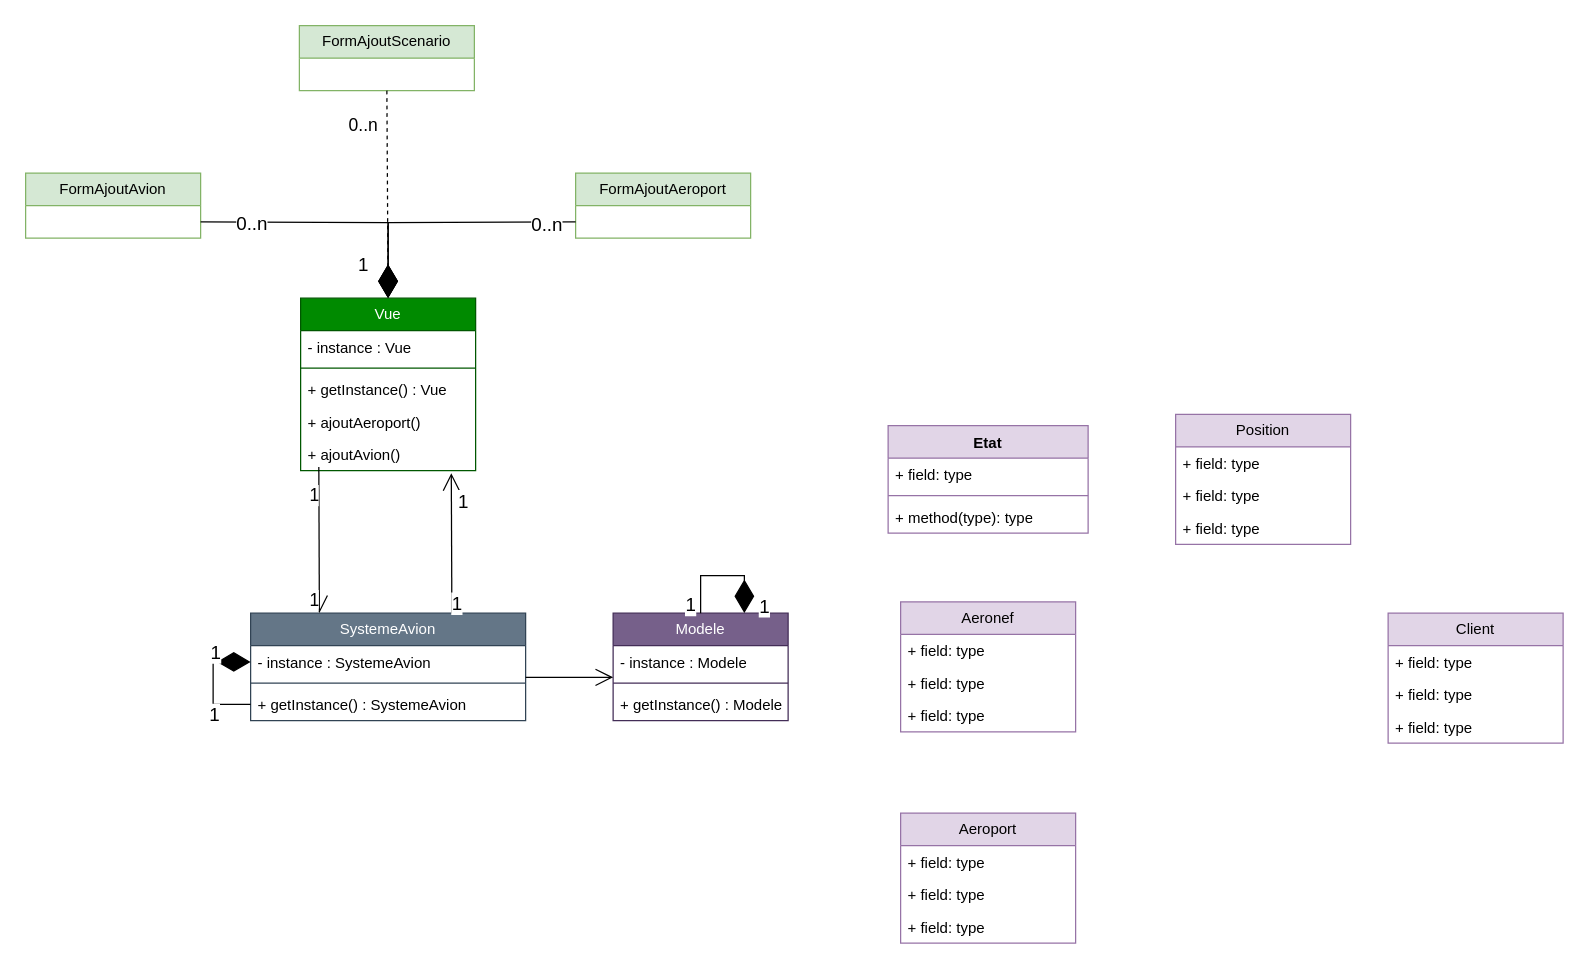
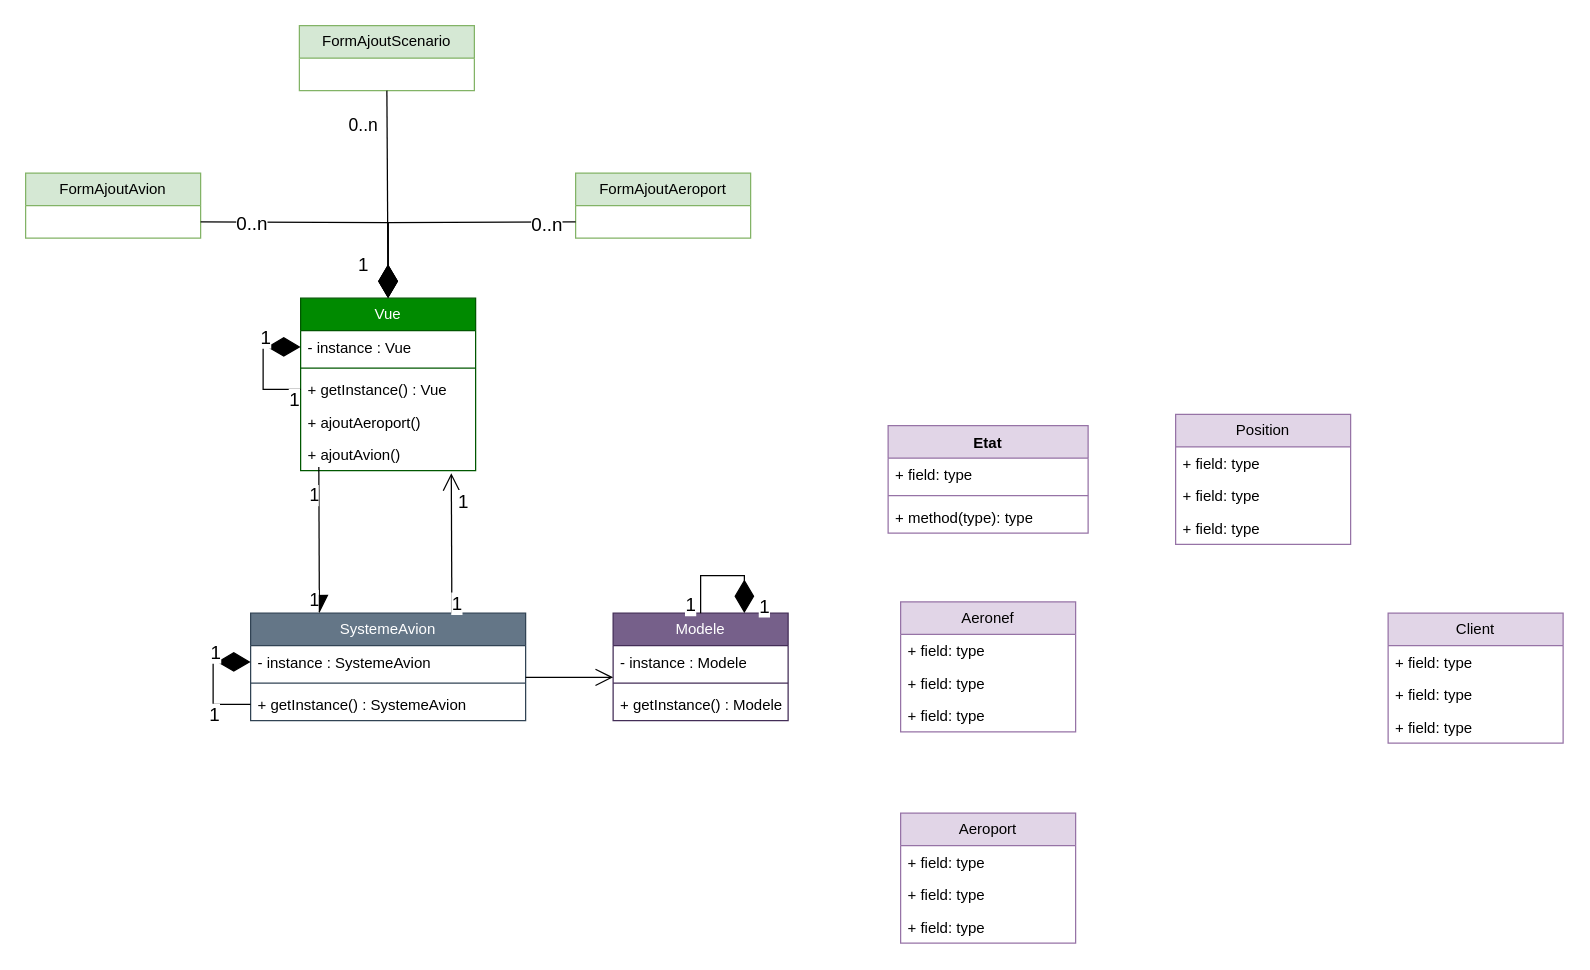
  <mxCell id="0" />
  <mxCell id="1" parent="0" />
  <mxCell id="2" value="SystemeAvion" style="swimlane;fontStyle=0;childLayout=stackLayout;horizontal=1;startSize=26;fillColor=#647687;horizontalStack=0;resizeParent=1;resizeParentMax=0;resizeLast=0;collapsible=1;marginBottom=0;whiteSpace=wrap;html=1;strokeColor=#314354;fontColor=#ffffff;" vertex="1" parent="1"><mxGeometry x="200" y="490" width="220" height="86" as="geometry" /></mxCell>
  <mxCell id="3" value="- instance : SystemeAvion" style="text;strokeColor=none;fillColor=none;align=left;verticalAlign=top;spacingLeft=4;spacingRight=4;overflow=hidden;rotatable=0;points=[[0,0.5],[1,0.5]];portConstraint=eastwest;whiteSpace=wrap;html=1;" vertex="1" parent="2"><mxGeometry y="26" width="220" height="26" as="geometry" /></mxCell>
  <mxCell id="4" value="" style="line;strokeWidth=1;fillColor=none;align=left;verticalAlign=middle;spacingTop=-1;spacingLeft=3;spacingRight=3;rotatable=0;labelPosition=right;points=[];portConstraint=eastwest;strokeColor=inherit;" vertex="1" parent="2"><mxGeometry y="52" width="220" height="8" as="geometry" /></mxCell>
  <mxCell id="5" value="+ getInstance() : SystemeAvion" style="text;strokeColor=none;fillColor=none;align=left;verticalAlign=top;spacingLeft=4;spacingRight=4;overflow=hidden;rotatable=0;points=[[0,0.5],[1,0.5]];portConstraint=eastwest;whiteSpace=wrap;html=1;" vertex="1" parent="2"><mxGeometry y="60" width="220" height="26" as="geometry" /></mxCell>
  <mxCell id="6" value="" style="endArrow=diamondThin;endFill=1;endSize=24;html=1;rounded=0;exitX=0;exitY=0.5;exitDx=0;exitDy=0;edgeStyle=orthogonalEdgeStyle;entryX=0;entryY=0.5;entryDx=0;entryDy=0;" edge="1" parent="2" source="5" target="3"><mxGeometry width="160" relative="1" as="geometry"><mxPoint x="-180" y="30" as="sourcePoint" /><mxPoint x="-70" y="40" as="targetPoint" /><Array as="points"><mxPoint x="-30" y="73" /><mxPoint x="-30" y="39" /></Array></mxGeometry></mxCell>
  <mxCell id="7" value="1" style="edgeLabel;html=1;align=center;verticalAlign=middle;resizable=0;points=[];fontSize=15;" vertex="1" connectable="0" parent="6"><mxGeometry x="-0.617" y="-3" relative="1" as="geometry"><mxPoint x="-12" y="10" as="offset" /></mxGeometry></mxCell>
  <mxCell id="8" value="1" style="edgeLabel;html=1;align=center;verticalAlign=middle;resizable=0;points=[];fontSize=15;" vertex="1" connectable="0" parent="6"><mxGeometry x="0.564" y="2" relative="1" as="geometry"><mxPoint x="-9" y="-7" as="offset" /></mxGeometry></mxCell>
  <mxCell id="9" value="Vue" style="swimlane;fontStyle=0;childLayout=stackLayout;horizontal=1;startSize=26;fillColor=#008a00;horizontalStack=0;resizeParent=1;resizeParentMax=0;resizeLast=0;collapsible=1;marginBottom=0;whiteSpace=wrap;html=1;strokeColor=#005700;fontColor=#ffffff;" vertex="1" parent="1"><mxGeometry x="240" y="238" width="140" height="138" as="geometry" /></mxCell>
  <mxCell id="10" value="- instance : Vue" style="text;strokeColor=none;fillColor=none;align=left;verticalAlign=top;spacingLeft=4;spacingRight=4;overflow=hidden;rotatable=0;points=[[0,0.5],[1,0.5]];portConstraint=eastwest;whiteSpace=wrap;html=1;" vertex="1" parent="9"><mxGeometry y="26" width="140" height="26" as="geometry" /></mxCell>
  <mxCell id="11" value="" style="line;strokeWidth=1;fillColor=none;align=left;verticalAlign=middle;spacingTop=-1;spacingLeft=3;spacingRight=3;rotatable=0;labelPosition=right;points=[];portConstraint=eastwest;strokeColor=inherit;" vertex="1" parent="9"><mxGeometry y="52" width="140" height="8" as="geometry" /></mxCell>
  <mxCell id="12" value="+ getInstance() : Vue" style="text;strokeColor=none;fillColor=none;align=left;verticalAlign=top;spacingLeft=4;spacingRight=4;overflow=hidden;rotatable=0;points=[[0,0.5],[1,0.5]];portConstraint=eastwest;whiteSpace=wrap;html=1;" vertex="1" parent="9"><mxGeometry y="60" width="140" height="26" as="geometry" /></mxCell>
+ <mxCell id="13" value="" style="endArrow=diamondThin;endFill=1;endSize=24;html=1;rounded=0;exitX=0;exitY=0.5;exitDx=0;exitDy=0;edgeStyle=orthogonalEdgeStyle;entryX=0;entryY=0.5;entryDx=0;entryDy=0;" edge="1" parent="9" source="12" target="10"><mxGeometry width="160" relative="1" as="geometry"><mxPoint y="74" as="sourcePoint" /><mxPoint y="40" as="targetPoint" /><Array as="points"><mxPoint x="-30" y="73" /><mxPoint x="-30" y="39" /></Array></mxGeometry></mxCell>
+ <mxCell id="14" value="1" style="edgeLabel;html=1;align=center;verticalAlign=middle;resizable=0;points=[];fontSize=15;" vertex="1" connectable="0" parent="13"><mxGeometry x="-0.617" y="-3" relative="1" as="geometry"><mxPoint x="12" y="10" as="offset" /></mxGeometry></mxCell>
+ <mxCell id="15" value="1" style="edgeLabel;html=1;align=center;verticalAlign=middle;resizable=0;points=[];fontSize=15;" vertex="1" connectable="0" parent="13"><mxGeometry x="0.564" y="2" relative="1" as="geometry"><mxPoint x="-9" y="-7" as="offset" /></mxGeometry></mxCell>
  <mxCell id="16" value="+ ajoutAeroport()" style="text;strokeColor=none;fillColor=none;align=left;verticalAlign=top;spacingLeft=4;spacingRight=4;overflow=hidden;rotatable=0;points=[[0,0.5],[1,0.5]];portConstraint=eastwest;whiteSpace=wrap;html=1;" vertex="1" parent="9"><mxGeometry y="86" width="140" height="26" as="geometry" /></mxCell>
  <mxCell id="17" value="+ ajoutAvion()" style="text;strokeColor=none;fillColor=none;align=left;verticalAlign=top;spacingLeft=4;spacingRight=4;overflow=hidden;rotatable=0;points=[[0,0.5],[1,0.5]];portConstraint=eastwest;whiteSpace=wrap;html=1;" vertex="1" parent="9"><mxGeometry y="112" width="140" height="26" as="geometry" /></mxCell>
- <mxCell id="18" value="" style="endArrow=open;endFill=1;endSize=12;html=1;rounded=0;entryX=0.25;entryY=0;entryDx=0;entryDy=0;exitX=0.104;exitY=0.885;exitDx=0;exitDy=0;exitPerimeter=0;" edge="1" parent="1" source="17" target="2"><mxGeometry width="160" relative="1" as="geometry"><mxPoint x="255" y="450" as="sourcePoint" /><mxPoint x="230" y="410" as="targetPoint" /></mxGeometry></mxCell>
+ <mxCell id="18" value="" style="endArrow=block;endFill=1;endSize=12;html=1;rounded=0;entryX=0.25;entryY=0;entryDx=0;entryDy=0;exitX=0.104;exitY=0.885;exitDx=0;exitDy=0;exitPerimeter=0;" edge="1" parent="1" source="17" target="2"><mxGeometry width="160" relative="1" as="geometry"><mxPoint x="255" y="450" as="sourcePoint" /><mxPoint x="230" y="410" as="targetPoint" /></mxGeometry></mxCell>
  <mxCell id="19" value="1" style="edgeLabel;html=1;align=center;verticalAlign=middle;resizable=0;points=[];fontSize=14;" vertex="1" connectable="0" parent="18"><mxGeometry x="-0.432" y="-4" relative="1" as="geometry"><mxPoint y="-11" as="offset" /></mxGeometry></mxCell>
  <mxCell id="20" value="1" style="edgeLabel;html=1;align=center;verticalAlign=middle;resizable=0;points=[];fontSize=14;" vertex="1" connectable="0" parent="18"><mxGeometry x="0.316" y="-4" relative="1" as="geometry"><mxPoint y="29" as="offset" /></mxGeometry></mxCell>
  <mxCell id="21" value="" style="endArrow=open;endFill=1;endSize=12;html=1;rounded=0;entryX=0.861;entryY=1.077;entryDx=0;entryDy=0;entryPerimeter=0;" edge="1" parent="1" target="17"><mxGeometry width="160" relative="1" as="geometry"><mxPoint x="361" y="490" as="sourcePoint" /><mxPoint x="366" y="450" as="targetPoint" /></mxGeometry></mxCell>
  <mxCell id="22" value="1" style="edgeLabel;html=1;align=center;verticalAlign=middle;resizable=0;points=[];fontSize=15;" vertex="1" connectable="0" parent="21"><mxGeometry x="-0.487" y="1" relative="1" as="geometry"><mxPoint x="5" y="20" as="offset" /></mxGeometry></mxCell>
  <mxCell id="23" value="1" style="edgeLabel;html=1;align=center;verticalAlign=middle;resizable=0;points=[];fontSize=15;" vertex="1" connectable="0" parent="21"><mxGeometry x="0.518" y="-1" relative="1" as="geometry"><mxPoint x="8" y="-5" as="offset" /></mxGeometry></mxCell>
  <mxCell id="24" value="Modele" style="swimlane;fontStyle=0;childLayout=stackLayout;horizontal=1;startSize=26;fillColor=#76608a;horizontalStack=0;resizeParent=1;resizeParentMax=0;resizeLast=0;collapsible=1;marginBottom=0;whiteSpace=wrap;html=1;strokeColor=#432D57;fontColor=#ffffff;" vertex="1" parent="1"><mxGeometry x="490" y="490" width="140" height="86" as="geometry" /></mxCell>
  <mxCell id="25" value="- instance : Modele" style="text;strokeColor=none;fillColor=none;align=left;verticalAlign=top;spacingLeft=4;spacingRight=4;overflow=hidden;rotatable=0;points=[[0,0.5],[1,0.5]];portConstraint=eastwest;whiteSpace=wrap;html=1;" vertex="1" parent="24"><mxGeometry y="26" width="140" height="26" as="geometry" /></mxCell>
  <mxCell id="26" value="" style="line;strokeWidth=1;fillColor=none;align=left;verticalAlign=middle;spacingTop=-1;spacingLeft=3;spacingRight=3;rotatable=0;labelPosition=right;points=[];portConstraint=eastwest;strokeColor=inherit;" vertex="1" parent="24"><mxGeometry y="52" width="140" height="8" as="geometry" /></mxCell>
  <mxCell id="27" value="+ getInstance() : Modele" style="text;strokeColor=none;fillColor=none;align=left;verticalAlign=top;spacingLeft=4;spacingRight=4;overflow=hidden;rotatable=0;points=[[0,0.5],[1,0.5]];portConstraint=eastwest;whiteSpace=wrap;html=1;" vertex="1" parent="24"><mxGeometry y="60" width="140" height="26" as="geometry" /></mxCell>
  <mxCell id="28" value="" style="endArrow=diamondThin;endFill=1;endSize=24;html=1;rounded=0;exitX=0.5;exitY=0;exitDx=0;exitDy=0;edgeStyle=orthogonalEdgeStyle;entryX=0.75;entryY=0;entryDx=0;entryDy=0;" edge="1" parent="1" source="24" target="24"><mxGeometry width="160" relative="1" as="geometry"><mxPoint x="570" y="454" as="sourcePoint" /><mxPoint x="570" y="420" as="targetPoint" /><Array as="points"><mxPoint x="560" y="460" /><mxPoint x="595" y="460" /></Array></mxGeometry></mxCell>
  <mxCell id="29" value="1" style="edgeLabel;html=1;align=center;verticalAlign=middle;resizable=0;points=[];fontSize=15;" vertex="1" connectable="0" parent="28"><mxGeometry x="-0.617" y="-3" relative="1" as="geometry"><mxPoint x="-12" y="10" as="offset" /></mxGeometry></mxCell>
  <mxCell id="30" value="1" style="edgeLabel;html=1;align=center;verticalAlign=middle;resizable=0;points=[];fontSize=15;" vertex="1" connectable="0" parent="28"><mxGeometry x="0.564" y="2" relative="1" as="geometry"><mxPoint x="13" y="14" as="offset" /></mxGeometry></mxCell>
  <mxCell id="31" value="" style="endArrow=open;endFill=1;endSize=12;html=1;rounded=0;entryX=0;entryY=0.5;entryDx=0;entryDy=0;exitX=1;exitY=0.5;exitDx=0;exitDy=0;" edge="1" parent="1"><mxGeometry width="160" relative="1" as="geometry"><mxPoint x="420" y="541.37" as="sourcePoint" /><mxPoint x="490" y="541.37" as="targetPoint" /></mxGeometry></mxCell>
  <mxCell id="32" value="Aeronef" style="swimlane;fontStyle=0;childLayout=stackLayout;horizontal=1;startSize=26;fillColor=#e1d5e7;horizontalStack=0;resizeParent=1;resizeParentMax=0;resizeLast=0;collapsible=1;marginBottom=0;whiteSpace=wrap;html=1;strokeColor=#9673a6;" vertex="1" parent="1"><mxGeometry x="720" y="481" width="140" height="104" as="geometry" /></mxCell>
  <mxCell id="33" value="+ field: type" style="text;strokeColor=none;fillColor=none;align=left;verticalAlign=top;spacingLeft=4;spacingRight=4;overflow=hidden;rotatable=0;points=[[0,0.5],[1,0.5]];portConstraint=eastwest;whiteSpace=wrap;html=1;" vertex="1" parent="32"><mxGeometry y="26" width="140" height="26" as="geometry" /></mxCell>
  <mxCell id="34" value="+ field: type" style="text;strokeColor=none;fillColor=none;align=left;verticalAlign=top;spacingLeft=4;spacingRight=4;overflow=hidden;rotatable=0;points=[[0,0.5],[1,0.5]];portConstraint=eastwest;whiteSpace=wrap;html=1;" vertex="1" parent="32"><mxGeometry y="52" width="140" height="26" as="geometry" /></mxCell>
  <mxCell id="35" value="+ field: type" style="text;strokeColor=none;fillColor=none;align=left;verticalAlign=top;spacingLeft=4;spacingRight=4;overflow=hidden;rotatable=0;points=[[0,0.5],[1,0.5]];portConstraint=eastwest;whiteSpace=wrap;html=1;" vertex="1" parent="32"><mxGeometry y="78" width="140" height="26" as="geometry" /></mxCell>
  <mxCell id="36" value="Etat" style="swimlane;fontStyle=1;align=center;verticalAlign=top;childLayout=stackLayout;horizontal=1;startSize=26;horizontalStack=0;resizeParent=1;resizeParentMax=0;resizeLast=0;collapsible=1;marginBottom=0;whiteSpace=wrap;html=1;fillColor=#e1d5e7;strokeColor=#9673a6;" vertex="1" parent="1"><mxGeometry x="710" width="160" height="86" as="geometry" y="340" /></mxCell>
  <mxCell id="37" value="+ field: type" style="text;strokeColor=none;fillColor=none;align=left;verticalAlign=top;spacingLeft=4;spacingRight=4;overflow=hidden;rotatable=0;points=[[0,0.5],[1,0.5]];portConstraint=eastwest;whiteSpace=wrap;html=1;" vertex="1" parent="36"><mxGeometry y="26" width="160" height="26" as="geometry" /></mxCell>
  <mxCell id="38" value="" style="line;strokeWidth=1;fillColor=none;align=left;verticalAlign=middle;spacingTop=-1;spacingLeft=3;spacingRight=3;rotatable=0;labelPosition=right;points=[];portConstraint=eastwest;strokeColor=inherit;" vertex="1" parent="36"><mxGeometry y="52" width="160" height="8" as="geometry" /></mxCell>
  <mxCell id="39" value="+ method(type): type" style="text;strokeColor=none;fillColor=none;align=left;verticalAlign=top;spacingLeft=4;spacingRight=4;overflow=hidden;rotatable=0;points=[[0,0.5],[1,0.5]];portConstraint=eastwest;whiteSpace=wrap;html=1;" vertex="1" parent="36"><mxGeometry y="60" width="160" height="26" as="geometry" /></mxCell>
  <mxCell id="40" value="Client" style="swimlane;fontStyle=0;childLayout=stackLayout;horizontal=1;startSize=26;fillColor=#e1d5e7;horizontalStack=0;resizeParent=1;resizeParentMax=0;resizeLast=0;collapsible=1;marginBottom=0;whiteSpace=wrap;html=1;strokeColor=#9673a6;" vertex="1" parent="1"><mxGeometry x="1110" y="490" width="140" height="104" as="geometry" /></mxCell>
  <mxCell id="41" value="+ field: type" style="text;strokeColor=none;fillColor=none;align=left;verticalAlign=top;spacingLeft=4;spacingRight=4;overflow=hidden;rotatable=0;points=[[0,0.5],[1,0.5]];portConstraint=eastwest;whiteSpace=wrap;html=1;" vertex="1" parent="40"><mxGeometry y="26" width="140" height="26" as="geometry" /></mxCell>
  <mxCell id="42" value="+ field: type" style="text;strokeColor=none;fillColor=none;align=left;verticalAlign=top;spacingLeft=4;spacingRight=4;overflow=hidden;rotatable=0;points=[[0,0.5],[1,0.5]];portConstraint=eastwest;whiteSpace=wrap;html=1;" vertex="1" parent="40"><mxGeometry y="52" width="140" height="26" as="geometry" /></mxCell>
  <mxCell id="43" value="+ field: type" style="text;strokeColor=none;fillColor=none;align=left;verticalAlign=top;spacingLeft=4;spacingRight=4;overflow=hidden;rotatable=0;points=[[0,0.5],[1,0.5]];portConstraint=eastwest;whiteSpace=wrap;html=1;" vertex="1" parent="40"><mxGeometry y="78" width="140" height="26" as="geometry" /></mxCell>
  <mxCell id="44" value="Aeroport" style="swimlane;fontStyle=0;childLayout=stackLayout;horizontal=1;startSize=26;fillColor=#e1d5e7;horizontalStack=0;resizeParent=1;resizeParentMax=0;resizeLast=0;collapsible=1;marginBottom=0;whiteSpace=wrap;html=1;strokeColor=#9673a6;" vertex="1" parent="1"><mxGeometry x="720" y="650" width="140" height="104" as="geometry" /></mxCell>
  <mxCell id="45" value="+ field: type" style="text;strokeColor=none;fillColor=none;align=left;verticalAlign=top;spacingLeft=4;spacingRight=4;overflow=hidden;rotatable=0;points=[[0,0.5],[1,0.5]];portConstraint=eastwest;whiteSpace=wrap;html=1;" vertex="1" parent="44"><mxGeometry y="26" width="140" height="26" as="geometry" /></mxCell>
  <mxCell id="46" value="+ field: type" style="text;strokeColor=none;fillColor=none;align=left;verticalAlign=top;spacingLeft=4;spacingRight=4;overflow=hidden;rotatable=0;points=[[0,0.5],[1,0.5]];portConstraint=eastwest;whiteSpace=wrap;html=1;" vertex="1" parent="44"><mxGeometry y="52" width="140" height="26" as="geometry" /></mxCell>
  <mxCell id="47" value="+ field: type" style="text;strokeColor=none;fillColor=none;align=left;verticalAlign=top;spacingLeft=4;spacingRight=4;overflow=hidden;rotatable=0;points=[[0,0.5],[1,0.5]];portConstraint=eastwest;whiteSpace=wrap;html=1;" vertex="1" parent="44"><mxGeometry y="78" width="140" height="26" as="geometry" /></mxCell>
  <mxCell id="48" value="Position" style="swimlane;fontStyle=0;childLayout=stackLayout;horizontal=1;startSize=26;fillColor=#e1d5e7;horizontalStack=0;resizeParent=1;resizeParentMax=0;resizeLast=0;collapsible=1;marginBottom=0;whiteSpace=wrap;html=1;strokeColor=#9673a6;" vertex="1" parent="1"><mxGeometry x="940" y="331" width="140" height="104" as="geometry" /></mxCell>
  <mxCell id="49" value="+ field: type" style="text;strokeColor=none;fillColor=none;align=left;verticalAlign=top;spacingLeft=4;spacingRight=4;overflow=hidden;rotatable=0;points=[[0,0.5],[1,0.5]];portConstraint=eastwest;whiteSpace=wrap;html=1;" vertex="1" parent="48"><mxGeometry y="26" width="140" height="26" as="geometry" /></mxCell>
  <mxCell id="50" value="+ field: type" style="text;strokeColor=none;fillColor=none;align=left;verticalAlign=top;spacingLeft=4;spacingRight=4;overflow=hidden;rotatable=0;points=[[0,0.5],[1,0.5]];portConstraint=eastwest;whiteSpace=wrap;html=1;" vertex="1" parent="48"><mxGeometry y="52" width="140" height="26" as="geometry" /></mxCell>
  <mxCell id="51" value="+ field: type" style="text;strokeColor=none;fillColor=none;align=left;verticalAlign=top;spacingLeft=4;spacingRight=4;overflow=hidden;rotatable=0;points=[[0,0.5],[1,0.5]];portConstraint=eastwest;whiteSpace=wrap;html=1;" vertex="1" parent="48"><mxGeometry y="78" width="140" height="26" as="geometry" /></mxCell>
  <mxCell id="52" value="FormAjoutScenario" style="swimlane;fontStyle=0;childLayout=stackLayout;horizontal=1;startSize=26;fillColor=#d5e8d4;horizontalStack=0;resizeParent=1;resizeParentMax=0;resizeLast=0;collapsible=1;marginBottom=0;whiteSpace=wrap;html=1;strokeColor=#82b366;" vertex="1" parent="1"><mxGeometry x="239" y="20" width="140" height="52" as="geometry" /></mxCell>
  <mxCell id="53" value="FormAjoutAeroport" style="swimlane;fontStyle=0;childLayout=stackLayout;horizontal=1;startSize=26;fillColor=#d5e8d4;horizontalStack=0;resizeParent=1;resizeParentMax=0;resizeLast=0;collapsible=1;marginBottom=0;whiteSpace=wrap;html=1;strokeColor=#82b366;" vertex="1" parent="1"><mxGeometry x="460" y="138" width="140" height="52" as="geometry" /></mxCell>
  <mxCell id="54" value="FormAjoutAvion" style="swimlane;fontStyle=0;childLayout=stackLayout;horizontal=1;startSize=26;fillColor=#d5e8d4;horizontalStack=0;resizeParent=1;resizeParentMax=0;resizeLast=0;collapsible=1;marginBottom=0;whiteSpace=wrap;html=1;strokeColor=#82b366;" vertex="1" parent="1"><mxGeometry x="20" y="138" width="140" height="52" as="geometry" /></mxCell>
  <mxCell id="55" value="" style="endArrow=diamondThin;endFill=1;endSize=24;html=1;rounded=0;entryX=0.5;entryY=0;entryDx=0;entryDy=0;exitX=1;exitY=0.5;exitDx=0;exitDy=0;edgeStyle=orthogonalEdgeStyle;" edge="1" parent="1" target="9"><mxGeometry width="160" relative="1" as="geometry"><mxPoint x="160" y="177" as="sourcePoint" /><mxPoint x="310" y="188" as="targetPoint" /></mxGeometry></mxCell>
  <mxCell id="56" value="0..n" style="edgeLabel;html=1;align=center;verticalAlign=middle;resizable=0;points=[];fontSize=15;" vertex="1" connectable="0" parent="55"><mxGeometry x="-0.192" y="3" relative="1" as="geometry"><mxPoint x="-45" y="3" as="offset" /></mxGeometry></mxCell>
  <mxCell id="57" value="" style="endArrow=diamondThin;endFill=1;endSize=24;html=1;rounded=0;entryX=0.5;entryY=0;entryDx=0;entryDy=0;exitX=0;exitY=0.5;exitDx=0;exitDy=0;edgeStyle=orthogonalEdgeStyle;" edge="1" parent="1" target="9"><mxGeometry width="160" relative="1" as="geometry"><mxPoint x="460" y="177" as="sourcePoint" /><mxPoint x="400" y="158" as="targetPoint" /></mxGeometry></mxCell>
  <mxCell id="58" value="0..n" style="edgeLabel;html=1;align=center;verticalAlign=middle;resizable=0;points=[];fontSize=15;" vertex="1" connectable="0" parent="57"><mxGeometry x="-0.768" y="1" relative="1" as="geometry"><mxPoint as="offset" /></mxGeometry></mxCell>
- <mxCell id="59" value="" style="endArrow=diamondThin;endFill=1;endSize=24;html=1;rounded=0;entryX=0.5;entryY=0;entryDx=0;entryDy=0;exitX=0.5;exitY=1;exitDx=0;exitDy=0;dashed=1;" edge="1" parent="1" source="52" target="9"><mxGeometry width="160" relative="1" as="geometry"><mxPoint x="310.5" y="123.012" as="sourcePoint" /><mxPoint x="360" y="168" as="targetPoint" /></mxGeometry></mxCell>
+ <mxCell id="59" value="" style="endArrow=diamondThin;endFill=1;endSize=24;html=1;rounded=0;entryX=0.5;entryY=0;entryDx=0;entryDy=0;exitX=0.5;exitY=1;exitDx=0;exitDy=0;" edge="1" parent="1" source="52" target="9"><mxGeometry width="160" relative="1" as="geometry"><mxPoint x="310.5" y="123.012" as="sourcePoint" /><mxPoint x="360" y="168" as="targetPoint" /></mxGeometry></mxCell>
  <mxCell id="60" value="1" style="edgeLabel;html=1;align=center;verticalAlign=middle;resizable=0;points=[];fontSize=15;" vertex="1" connectable="0" parent="59"><mxGeometry x="0.687" y="1" relative="1" as="geometry"><mxPoint x="-21" y="-1" as="offset" /></mxGeometry></mxCell>
  <mxCell id="61" value="0..n" style="edgeLabel;html=1;align=center;verticalAlign=middle;resizable=0;points=[];fontSize=14;" vertex="1" connectable="0" parent="59"><mxGeometry x="-0.531" y="3" relative="1" as="geometry"><mxPoint x="-23" y="-11" as="offset" /></mxGeometry></mxCell>
